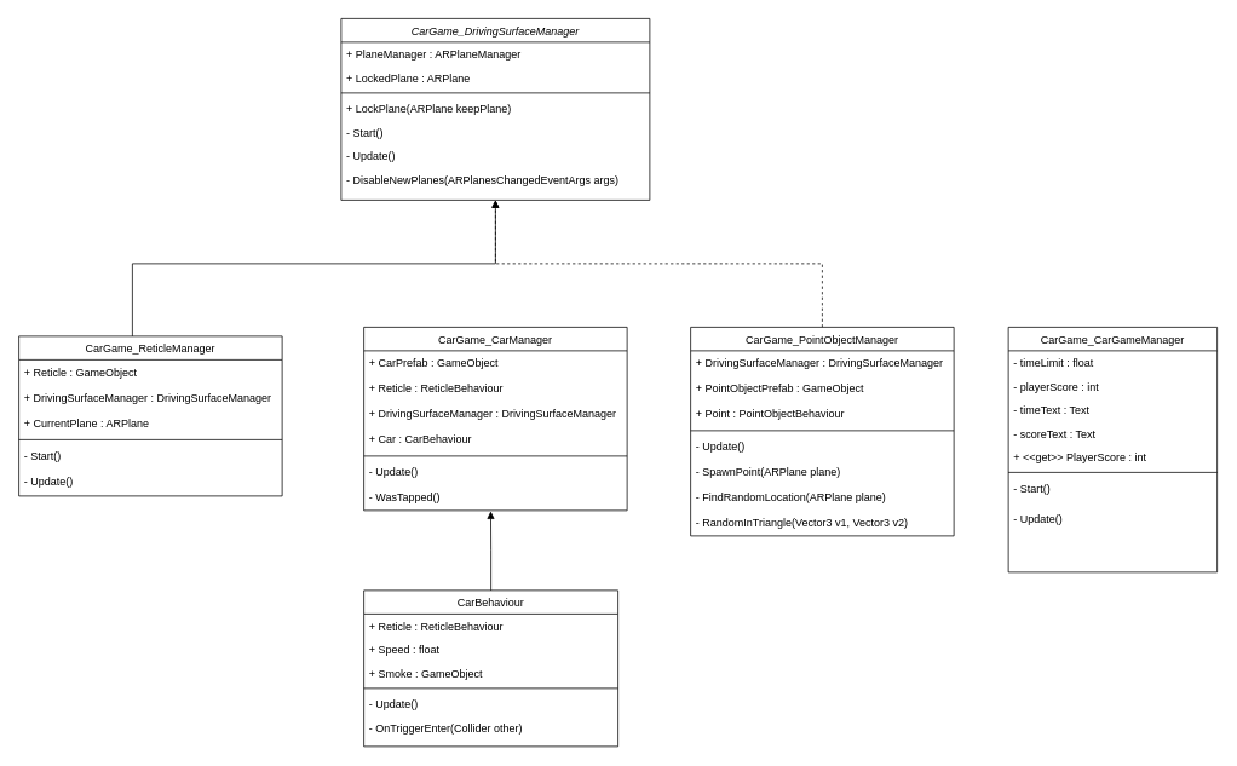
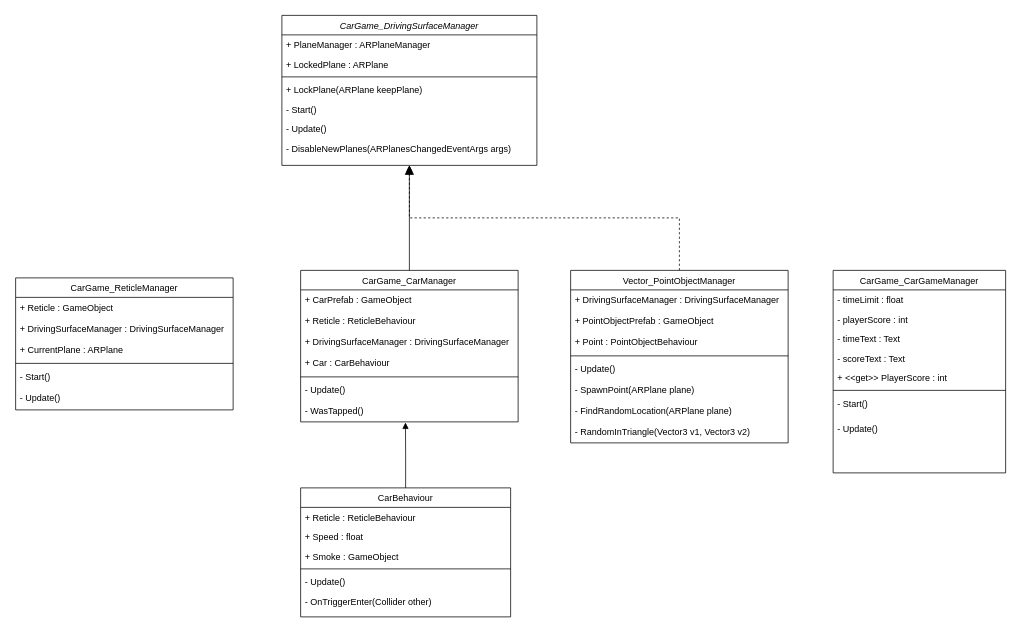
  <mxCell id="0" />
  <mxCell id="1" parent="0" />
  <mxCell id="2" value="CarGame_DrivingSurfaceManager" style="swimlane;fontStyle=2;align=center;verticalAlign=top;childLayout=stackLayout;horizontal=1;startSize=26;horizontalStack=0;resizeParent=1;resizeLast=0;collapsible=1;marginBottom=0;rounded=0;shadow=0;strokeWidth=1;" parent="1" vertex="1"><mxGeometry x="375" y="20" width="340" height="200" as="geometry"><mxRectangle x="230" y="140" width="160" height="26" as="alternateBounds" /></mxGeometry></mxCell>
  <mxCell id="3" value="+ PlaneManager : ARPlaneManager" style="text;align=left;verticalAlign=top;spacingLeft=4;spacingRight=4;overflow=hidden;rotatable=0;points=[[0,0.5],[1,0.5]];portConstraint=eastwest;" parent="2" vertex="1"><mxGeometry y="26" width="340" height="26" as="geometry" /></mxCell>
  <mxCell id="4" value="+ LockedPlane : ARPlane" style="text;align=left;verticalAlign=top;spacingLeft=4;spacingRight=4;overflow=hidden;rotatable=0;points=[[0,0.5],[1,0.5]];portConstraint=eastwest;" parent="2" vertex="1"><mxGeometry y="52" width="340" height="26" as="geometry" /></mxCell>
  <mxCell id="5" value="" style="line;html=1;strokeWidth=1;align=left;verticalAlign=middle;spacingTop=-1;spacingLeft=3;spacingRight=3;rotatable=0;labelPosition=right;points=[];portConstraint=eastwest;" parent="2" vertex="1"><mxGeometry y="78" width="340" height="8" as="geometry" /></mxCell>
  <mxCell id="6" value="+ LockPlane(ARPlane keepPlane)" style="text;align=left;verticalAlign=top;spacingLeft=4;spacingRight=4;overflow=hidden;rotatable=0;points=[[0,0.5],[1,0.5]];portConstraint=eastwest;" parent="2" vertex="1"><mxGeometry y="86" width="340" height="26" as="geometry" /></mxCell>
  <mxCell id="7" value="- Start()" style="text;align=left;verticalAlign=top;spacingLeft=4;spacingRight=4;overflow=hidden;rotatable=0;points=[[0,0.5],[1,0.5]];portConstraint=eastwest;" parent="2" vertex="1"><mxGeometry y="112" width="340" height="26" as="geometry" /></mxCell>
  <mxCell id="8" value="- Update()" style="text;align=left;verticalAlign=top;spacingLeft=4;spacingRight=4;overflow=hidden;rotatable=0;points=[[0,0.5],[1,0.5]];portConstraint=eastwest;" parent="2" vertex="1"><mxGeometry y="138" width="340" height="26" as="geometry" /></mxCell>
  <mxCell id="9" value="- DisableNewPlanes(ARPlanesChangedEventArgs args)" style="text;align=left;verticalAlign=top;spacingLeft=4;spacingRight=4;overflow=hidden;rotatable=0;points=[[0,0.5],[1,0.5]];portConstraint=eastwest;" parent="2" vertex="1"><mxGeometry y="164" width="340" height="26" as="geometry" /></mxCell>
  <mxCell id="10" value="CarGame_CarManager" style="swimlane;fontStyle=0;align=center;verticalAlign=top;childLayout=stackLayout;horizontal=1;startSize=26;horizontalStack=0;resizeParent=1;resizeLast=0;collapsible=1;marginBottom=0;rounded=0;shadow=0;strokeWidth=1;swimlaneLine=1;" parent="1" vertex="1"><mxGeometry x="400" y="360" width="290" height="202" as="geometry"><mxRectangle x="130" y="380" width="160" height="26" as="alternateBounds" /></mxGeometry></mxCell>
  <mxCell id="11" value="+ CarPrefab : GameObject" style="text;align=left;verticalAlign=top;spacingLeft=4;spacingRight=4;overflow=hidden;rotatable=0;points=[[0,0.5],[1,0.5]];portConstraint=eastwest;rounded=0;shadow=0;html=0;" parent="10" vertex="1"><mxGeometry y="26" width="290" height="28" as="geometry" /></mxCell>
  <mxCell id="12" value="+ Reticle : ReticleBehaviour" style="text;align=left;verticalAlign=top;spacingLeft=4;spacingRight=4;overflow=hidden;rotatable=0;points=[[0,0.5],[1,0.5]];portConstraint=eastwest;rounded=0;shadow=0;html=0;" parent="10" vertex="1"><mxGeometry y="54" width="290" height="28" as="geometry" /></mxCell>
  <mxCell id="13" value="+ DrivingSurfaceManager : DrivingSurfaceManager" style="text;align=left;verticalAlign=top;spacingLeft=4;spacingRight=4;overflow=hidden;rotatable=0;points=[[0,0.5],[1,0.5]];portConstraint=eastwest;rounded=0;shadow=0;html=0;" parent="10" vertex="1"><mxGeometry y="82" width="290" height="28" as="geometry" /></mxCell>
  <mxCell id="14" value="+ Car : CarBehaviour" style="text;align=left;verticalAlign=top;spacingLeft=4;spacingRight=4;overflow=hidden;rotatable=0;points=[[0,0.5],[1,0.5]];portConstraint=eastwest;rounded=0;shadow=0;html=0;" parent="10" vertex="1"><mxGeometry y="110" width="290" height="28" as="geometry" /></mxCell>
  <mxCell id="15" value="" style="line;html=1;strokeWidth=1;align=left;verticalAlign=middle;spacingTop=-1;spacingLeft=3;spacingRight=3;rotatable=0;labelPosition=right;points=[];portConstraint=eastwest;" parent="10" vertex="1"><mxGeometry y="138" width="290" height="8" as="geometry" /></mxCell>
  <mxCell id="16" value="- Update()" style="text;align=left;verticalAlign=top;spacingLeft=4;spacingRight=4;overflow=hidden;rotatable=0;points=[[0,0.5],[1,0.5]];portConstraint=eastwest;rounded=0;shadow=0;html=0;" parent="10" vertex="1"><mxGeometry y="146" width="290" height="28" as="geometry" /></mxCell>
  <mxCell id="17" value="- WasTapped()" style="text;align=left;verticalAlign=top;spacingLeft=4;spacingRight=4;overflow=hidden;rotatable=0;points=[[0,0.5],[1,0.5]];portConstraint=eastwest;rounded=0;shadow=0;html=0;" parent="10" vertex="1"><mxGeometry y="174" width="290" height="28" as="geometry" /></mxCell>
+ <mxCell id="18" value="" style="endArrow=block;endSize=10;endFill=1;shadow=0;strokeWidth=1;rounded=0;edgeStyle=elbowEdgeStyle;elbow=vertical;" parent="1" source="10" target="2" edge="1"><mxGeometry width="160" relative="1" as="geometry"><mxPoint x="580" y="193" as="sourcePoint" /><mxPoint x="580" y="193" as="targetPoint" /></mxGeometry></mxCell>
  <mxCell id="19" value="CarGame_CarGameManager" style="swimlane;fontStyle=0;align=center;verticalAlign=top;childLayout=stackLayout;horizontal=1;startSize=26;horizontalStack=0;resizeParent=1;resizeLast=0;collapsible=1;marginBottom=0;rounded=0;shadow=0;strokeWidth=1;" parent="1" vertex="1"><mxGeometry x="1110" y="360" width="230" height="270" as="geometry"><mxRectangle x="130" y="380" width="160" height="26" as="alternateBounds" /></mxGeometry></mxCell>
  <mxCell id="20" value="- timeLimit : float" style="text;align=left;verticalAlign=top;spacingLeft=4;spacingRight=4;overflow=hidden;rotatable=0;points=[[0,0.5],[1,0.5]];portConstraint=eastwest;" parent="19" vertex="1"><mxGeometry y="26" width="230" height="26" as="geometry" /></mxCell>
  <mxCell id="21" value="- playerScore : int" style="text;align=left;verticalAlign=top;spacingLeft=4;spacingRight=4;overflow=hidden;rotatable=0;points=[[0,0.5],[1,0.5]];portConstraint=eastwest;" parent="19" vertex="1"><mxGeometry y="52" width="230" height="26" as="geometry" /></mxCell>
  <mxCell id="22" value="- timeText : Text" style="text;align=left;verticalAlign=top;spacingLeft=4;spacingRight=4;overflow=hidden;rotatable=0;points=[[0,0.5],[1,0.5]];portConstraint=eastwest;" parent="19" vertex="1"><mxGeometry y="78" width="230" height="26" as="geometry" /></mxCell>
  <mxCell id="23" value="- scoreText : Text" style="text;align=left;verticalAlign=top;spacingLeft=4;spacingRight=4;overflow=hidden;rotatable=0;points=[[0,0.5],[1,0.5]];portConstraint=eastwest;" parent="19" vertex="1"><mxGeometry y="104" width="230" height="26" as="geometry" /></mxCell>
  <mxCell id="24" value="+ &lt;&lt;get&gt;&gt; PlayerScore : int" style="text;align=left;verticalAlign=top;spacingLeft=4;spacingRight=4;overflow=hidden;rotatable=0;points=[[0,0.5],[1,0.5]];portConstraint=eastwest;" parent="19" vertex="1"><mxGeometry y="130" width="230" height="26" as="geometry" /></mxCell>
  <mxCell id="25" value="" style="line;html=1;strokeWidth=1;align=left;verticalAlign=middle;spacingTop=-1;spacingLeft=3;spacingRight=3;rotatable=0;labelPosition=right;points=[];portConstraint=eastwest;" parent="19" vertex="1"><mxGeometry y="156" width="230" height="8" as="geometry" /></mxCell>
  <mxCell id="26" value="- Start()&#10; " style="text;align=left;verticalAlign=top;spacingLeft=4;spacingRight=4;overflow=hidden;rotatable=0;points=[[0,0.5],[1,0.5]];portConstraint=eastwest;" parent="19" vertex="1"><mxGeometry y="164" width="230" height="34" as="geometry" /></mxCell>
  <mxCell id="27" value="- Update()&#10; " style="text;align=left;verticalAlign=top;spacingLeft=4;spacingRight=4;overflow=hidden;rotatable=0;points=[[0,0.5],[1,0.5]];portConstraint=eastwest;" parent="19" vertex="1"><mxGeometry y="198" width="230" height="34" as="geometry" /></mxCell>
  <mxCell id="28" style="edgeStyle=orthogonalEdgeStyle;rounded=0;orthogonalLoop=1;jettySize=auto;html=1;entryX=0.482;entryY=1.029;entryDx=0;entryDy=0;entryPerimeter=0;endArrow=block;endFill=1;" parent="1" source="29" target="17" edge="1"><mxGeometry relative="1" as="geometry" /></mxCell>
  <mxCell id="29" value="CarBehaviour" style="swimlane;fontStyle=0;align=center;verticalAlign=top;childLayout=stackLayout;horizontal=1;startSize=26;horizontalStack=0;resizeParent=1;resizeLast=0;collapsible=1;marginBottom=0;rounded=0;shadow=0;strokeWidth=1;" parent="1" vertex="1"><mxGeometry x="400" y="650" width="280" height="172" as="geometry"><mxRectangle x="130" y="380" width="160" height="26" as="alternateBounds" /></mxGeometry></mxCell>
  <mxCell id="30" value="+ Reticle : ReticleBehaviour" style="text;align=left;verticalAlign=top;spacingLeft=4;spacingRight=4;overflow=hidden;rotatable=0;points=[[0,0.5],[1,0.5]];portConstraint=eastwest;" parent="29" vertex="1"><mxGeometry y="26" width="280" height="26" as="geometry" /></mxCell>
  <mxCell id="31" value="+ Speed : float" style="text;align=left;verticalAlign=top;spacingLeft=4;spacingRight=4;overflow=hidden;rotatable=0;points=[[0,0.5],[1,0.5]];portConstraint=eastwest;" parent="29" vertex="1"><mxGeometry y="52" width="280" height="26" as="geometry" /></mxCell>
  <mxCell id="32" value="+ Smoke : GameObject" style="text;align=left;verticalAlign=top;spacingLeft=4;spacingRight=4;overflow=hidden;rotatable=0;points=[[0,0.5],[1,0.5]];portConstraint=eastwest;" parent="29" vertex="1"><mxGeometry y="78" width="280" height="26" as="geometry" /></mxCell>
  <mxCell id="33" value="" style="line;html=1;strokeWidth=1;align=left;verticalAlign=middle;spacingTop=-1;spacingLeft=3;spacingRight=3;rotatable=0;labelPosition=right;points=[];portConstraint=eastwest;" parent="29" vertex="1"><mxGeometry y="104" width="280" height="8" as="geometry" /></mxCell>
  <mxCell id="34" value="- Update()" style="text;align=left;verticalAlign=top;spacingLeft=4;spacingRight=4;overflow=hidden;rotatable=0;points=[[0,0.5],[1,0.5]];portConstraint=eastwest;" parent="29" vertex="1"><mxGeometry y="112" width="280" height="26" as="geometry" /></mxCell>
  <mxCell id="35" value="- OnTriggerEnter(Collider other)" style="text;align=left;verticalAlign=top;spacingLeft=4;spacingRight=4;overflow=hidden;rotatable=0;points=[[0,0.5],[1,0.5]];portConstraint=eastwest;" parent="29" vertex="1"><mxGeometry y="138" width="280" height="34" as="geometry" /></mxCell>
- <mxCell id="36" style="edgeStyle=orthogonalEdgeStyle;rounded=0;orthogonalLoop=1;jettySize=auto;html=1;entryX=0.5;entryY=1;entryDx=0;entryDy=0;endArrow=block;endFill=1;" parent="1" source="37" target="2" edge="1"><mxGeometry relative="1" as="geometry"><Array as="points"><mxPoint x="145" y="290" /><mxPoint x="545" y="290" /></Array></mxGeometry></mxCell>
  <mxCell id="37" value="CarGame_ReticleManager" style="swimlane;fontStyle=0;align=center;verticalAlign=top;childLayout=stackLayout;horizontal=1;startSize=26;horizontalStack=0;resizeParent=1;resizeLast=0;collapsible=1;marginBottom=0;rounded=0;shadow=0;strokeWidth=1;swimlaneLine=1;" parent="1" vertex="1"><mxGeometry x="20" y="370" width="290" height="176" as="geometry"><mxRectangle x="130" y="380" width="160" height="26" as="alternateBounds" /></mxGeometry></mxCell>
  <mxCell id="38" value="+ Reticle : GameObject" style="text;align=left;verticalAlign=top;spacingLeft=4;spacingRight=4;overflow=hidden;rotatable=0;points=[[0,0.5],[1,0.5]];portConstraint=eastwest;rounded=0;shadow=0;html=0;" parent="37" vertex="1"><mxGeometry y="26" width="290" height="28" as="geometry" /></mxCell>
  <mxCell id="39" value="+ DrivingSurfaceManager : DrivingSurfaceManager" style="text;align=left;verticalAlign=top;spacingLeft=4;spacingRight=4;overflow=hidden;rotatable=0;points=[[0,0.5],[1,0.5]];portConstraint=eastwest;rounded=0;shadow=0;html=0;" parent="37" vertex="1"><mxGeometry y="54" width="290" height="28" as="geometry" /></mxCell>
  <mxCell id="40" value="+ CurrentPlane : ARPlane" style="text;align=left;verticalAlign=top;spacingLeft=4;spacingRight=4;overflow=hidden;rotatable=0;points=[[0,0.5],[1,0.5]];portConstraint=eastwest;rounded=0;shadow=0;html=0;" parent="37" vertex="1"><mxGeometry y="82" width="290" height="28" as="geometry" /></mxCell>
  <mxCell id="41" value="" style="line;html=1;strokeWidth=1;align=left;verticalAlign=middle;spacingTop=-1;spacingLeft=3;spacingRight=3;rotatable=0;labelPosition=right;points=[];portConstraint=eastwest;" parent="37" vertex="1"><mxGeometry y="110" width="290" height="8" as="geometry" /></mxCell>
  <mxCell id="42" value="- Start()" style="text;align=left;verticalAlign=top;spacingLeft=4;spacingRight=4;overflow=hidden;rotatable=0;points=[[0,0.5],[1,0.5]];portConstraint=eastwest;rounded=0;shadow=0;html=0;" parent="37" vertex="1"><mxGeometry y="118" width="290" height="28" as="geometry" /></mxCell>
  <mxCell id="43" value="- Update()" style="text;align=left;verticalAlign=top;spacingLeft=4;spacingRight=4;overflow=hidden;rotatable=0;points=[[0,0.5],[1,0.5]];portConstraint=eastwest;rounded=0;shadow=0;html=0;" parent="37" vertex="1"><mxGeometry y="146" width="290" height="28" as="geometry" /></mxCell>
  <mxCell id="44" style="edgeStyle=orthogonalEdgeStyle;rounded=0;orthogonalLoop=1;jettySize=auto;html=1;entryX=0.5;entryY=1;entryDx=0;entryDy=0;endArrow=block;endFill=1;dashed=1;" parent="1" source="45" target="2" edge="1"><mxGeometry relative="1" as="geometry"><Array as="points"><mxPoint x="905" y="290" /><mxPoint x="545" y="290" /></Array></mxGeometry></mxCell>
- <mxCell id="45" value="CarGame_PointObjectManager" style="swimlane;fontStyle=0;align=center;verticalAlign=top;childLayout=stackLayout;horizontal=1;startSize=26;horizontalStack=0;resizeParent=1;resizeLast=0;collapsible=1;marginBottom=0;rounded=0;shadow=0;strokeWidth=1;swimlaneLine=1;" parent="1" vertex="1"><mxGeometry x="760" y="360" width="290" height="230" as="geometry"><mxRectangle x="130" y="380" width="160" height="26" as="alternateBounds" /></mxGeometry></mxCell>
+ <mxCell id="45" value="Vector_PointObjectManager" style="swimlane;fontStyle=0;align=center;verticalAlign=top;childLayout=stackLayout;horizontal=1;startSize=26;horizontalStack=0;resizeParent=1;resizeLast=0;collapsible=1;marginBottom=0;rounded=0;shadow=0;strokeWidth=1;swimlaneLine=1;" parent="1" vertex="1"><mxGeometry x="760" y="360" width="290" height="230" as="geometry"><mxRectangle x="130" y="380" width="160" height="26" as="alternateBounds" /></mxGeometry></mxCell>
  <mxCell id="46" value="+ DrivingSurfaceManager : DrivingSurfaceManager" style="text;align=left;verticalAlign=top;spacingLeft=4;spacingRight=4;overflow=hidden;rotatable=0;points=[[0,0.5],[1,0.5]];portConstraint=eastwest;rounded=0;shadow=0;html=0;" parent="45" vertex="1"><mxGeometry y="26" width="290" height="28" as="geometry" /></mxCell>
  <mxCell id="47" value="+ PointObjectPrefab : GameObject" style="text;align=left;verticalAlign=top;spacingLeft=4;spacingRight=4;overflow=hidden;rotatable=0;points=[[0,0.5],[1,0.5]];portConstraint=eastwest;rounded=0;shadow=0;html=0;" parent="45" vertex="1"><mxGeometry y="54" width="290" height="28" as="geometry" /></mxCell>
  <mxCell id="48" value="+ Point : PointObjectBehaviour" style="text;align=left;verticalAlign=top;spacingLeft=4;spacingRight=4;overflow=hidden;rotatable=0;points=[[0,0.5],[1,0.5]];portConstraint=eastwest;rounded=0;shadow=0;html=0;" parent="45" vertex="1"><mxGeometry y="82" width="290" height="28" as="geometry" /></mxCell>
  <mxCell id="49" value="" style="line;html=1;strokeWidth=1;align=left;verticalAlign=middle;spacingTop=-1;spacingLeft=3;spacingRight=3;rotatable=0;labelPosition=right;points=[];portConstraint=eastwest;" parent="45" vertex="1"><mxGeometry y="110" width="290" height="8" as="geometry" /></mxCell>
  <mxCell id="50" value="- Update()" style="text;align=left;verticalAlign=top;spacingLeft=4;spacingRight=4;overflow=hidden;rotatable=0;points=[[0,0.5],[1,0.5]];portConstraint=eastwest;rounded=0;shadow=0;html=0;" parent="45" vertex="1"><mxGeometry y="118" width="290" height="28" as="geometry" /></mxCell>
  <mxCell id="51" value="- SpawnPoint(ARPlane plane)" style="text;align=left;verticalAlign=top;spacingLeft=4;spacingRight=4;overflow=hidden;rotatable=0;points=[[0,0.5],[1,0.5]];portConstraint=eastwest;rounded=0;shadow=0;html=0;" parent="45" vertex="1"><mxGeometry y="146" width="290" height="28" as="geometry" /></mxCell>
  <mxCell id="52" value="- FindRandomLocation(ARPlane plane)" style="text;align=left;verticalAlign=top;spacingLeft=4;spacingRight=4;overflow=hidden;rotatable=0;points=[[0,0.5],[1,0.5]];portConstraint=eastwest;rounded=0;shadow=0;html=0;" parent="45" vertex="1"><mxGeometry y="174" width="290" height="28" as="geometry" /></mxCell>
  <mxCell id="53" value="- RandomInTriangle(Vector3 v1, Vector3 v2)" style="text;align=left;verticalAlign=top;spacingLeft=4;spacingRight=4;overflow=hidden;rotatable=0;points=[[0,0.5],[1,0.5]];portConstraint=eastwest;rounded=0;shadow=0;html=0;" parent="45" vertex="1"><mxGeometry y="202" width="290" height="28" as="geometry" /></mxCell>
